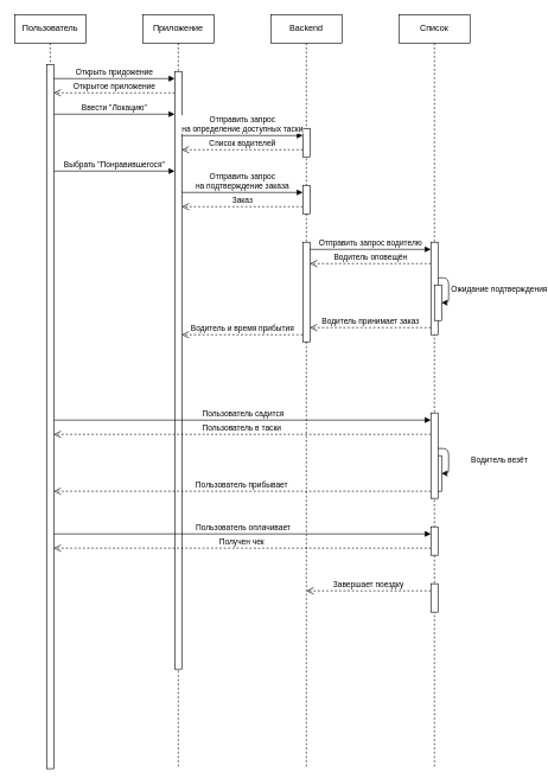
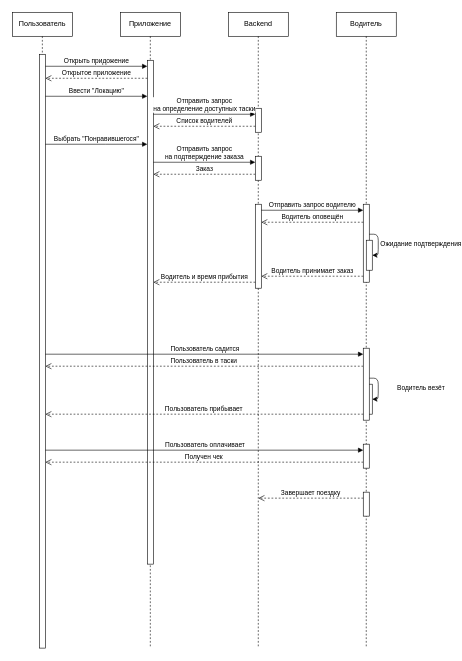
  <mxCell id="0" />
  <mxCell id="1" parent="0" />
  <mxCell id="2" value="Пользователь" style="shape=umlLifeline;perimeter=lifelinePerimeter;whiteSpace=wrap;html=1;container=0;dropTarget=0;collapsible=0;recursiveResize=0;outlineConnect=0;portConstraint=eastwest;newEdgeStyle={&quot;edgeStyle&quot;:&quot;elbowEdgeStyle&quot;,&quot;elbow&quot;:&quot;vertical&quot;,&quot;curved&quot;:0,&quot;rounded&quot;:0};" vertex="1" parent="1"><mxGeometry x="20" y="20" width="100" height="1060" as="geometry" /></mxCell>
  <mxCell id="3" value="" style="html=1;points=[];perimeter=orthogonalPerimeter;outlineConnect=0;targetShapes=umlLifeline;portConstraint=eastwest;newEdgeStyle={&quot;edgeStyle&quot;:&quot;elbowEdgeStyle&quot;,&quot;elbow&quot;:&quot;vertical&quot;,&quot;curved&quot;:0,&quot;rounded&quot;:0};" vertex="1" parent="2"><mxGeometry x="45" y="70" width="10" height="990" as="geometry" /></mxCell>
  <mxCell id="4" value="Приложение" style="shape=umlLifeline;perimeter=lifelinePerimeter;whiteSpace=wrap;html=1;container=0;dropTarget=0;collapsible=0;recursiveResize=0;outlineConnect=0;portConstraint=eastwest;newEdgeStyle={&quot;edgeStyle&quot;:&quot;elbowEdgeStyle&quot;,&quot;elbow&quot;:&quot;vertical&quot;,&quot;curved&quot;:0,&quot;rounded&quot;:0};" vertex="1" parent="1"><mxGeometry x="200" y="20" width="100" height="1060" as="geometry" /></mxCell>
  <mxCell id="5" value="" style="html=1;points=[];perimeter=orthogonalPerimeter;outlineConnect=0;targetShapes=umlLifeline;portConstraint=eastwest;newEdgeStyle={&quot;edgeStyle&quot;:&quot;elbowEdgeStyle&quot;,&quot;elbow&quot;:&quot;vertical&quot;,&quot;curved&quot;:0,&quot;rounded&quot;:0};" vertex="1" parent="4"><mxGeometry x="45" y="80" width="10" height="840" as="geometry" /></mxCell>
  <mxCell id="6" value="Пользователь садится" style="html=1;verticalAlign=bottom;endArrow=block;edgeStyle=elbowEdgeStyle;elbow=vertical;curved=0;rounded=0;" edge="1" parent="4"><mxGeometry x="0.002" relative="1" as="geometry"><mxPoint x="-125" y="570" as="sourcePoint" /><Array as="points"><mxPoint x="135.25" y="570" /></Array><mxPoint x="405" y="570" as="targetPoint" /><mxPoint as="offset" /></mxGeometry></mxCell>
  <mxCell id="7" value="Пользователь в таски" style="html=1;verticalAlign=bottom;endArrow=open;dashed=1;endSize=8;edgeStyle=elbowEdgeStyle;elbow=vertical;curved=0;rounded=0;" edge="1" parent="4"><mxGeometry x="0.004" relative="1" as="geometry"><mxPoint x="-125" y="589.999" as="targetPoint" /><Array as="points" /><mxPoint x="405" y="589.999" as="sourcePoint" /><mxPoint as="offset" /></mxGeometry></mxCell>
  <mxCell id="8" value="Получен чек" style="html=1;verticalAlign=bottom;endArrow=open;dashed=1;endSize=8;edgeStyle=elbowEdgeStyle;elbow=vertical;curved=0;rounded=0;" edge="1" parent="4"><mxGeometry x="0.003" relative="1" as="geometry"><mxPoint x="-125" y="750.111" as="targetPoint" /><Array as="points" /><mxPoint x="405" y="750" as="sourcePoint" /><mxPoint as="offset" /></mxGeometry></mxCell>
  <mxCell id="9" value="Открыть придожение" style="html=1;verticalAlign=bottom;endArrow=block;edgeStyle=elbowEdgeStyle;elbow=vertical;curved=0;rounded=0;" edge="1" parent="1"><mxGeometry x="0.002" relative="1" as="geometry"><mxPoint x="75" y="110" as="sourcePoint" /><Array as="points"><mxPoint x="160" y="110" /></Array><mxPoint x="245" y="110" as="targetPoint" /><mxPoint as="offset" /></mxGeometry></mxCell>
  <mxCell id="10" value="Открытое приложение" style="html=1;verticalAlign=bottom;endArrow=open;dashed=1;endSize=8;edgeStyle=elbowEdgeStyle;elbow=vertical;curved=0;rounded=0;" edge="1" parent="1"><mxGeometry x="0.003" relative="1" as="geometry"><mxPoint x="75" y="130" as="targetPoint" /><Array as="points"><mxPoint x="190" y="130" /><mxPoint x="170" y="250" /></Array><mxPoint x="245" y="130" as="sourcePoint" /><mxPoint as="offset" /></mxGeometry></mxCell>
  <mxCell id="11" value="Backend" style="shape=umlLifeline;perimeter=lifelinePerimeter;whiteSpace=wrap;html=1;container=0;dropTarget=0;collapsible=0;recursiveResize=0;outlineConnect=0;portConstraint=eastwest;newEdgeStyle={&quot;edgeStyle&quot;:&quot;elbowEdgeStyle&quot;,&quot;elbow&quot;:&quot;vertical&quot;,&quot;curved&quot;:0,&quot;rounded&quot;:0};" vertex="1" parent="1"><mxGeometry x="380" y="20" width="100" height="1060" as="geometry" /></mxCell>
  <mxCell id="12" value="" style="html=1;points=[];perimeter=orthogonalPerimeter;outlineConnect=0;targetShapes=umlLifeline;portConstraint=eastwest;newEdgeStyle={&quot;edgeStyle&quot;:&quot;elbowEdgeStyle&quot;,&quot;elbow&quot;:&quot;vertical&quot;,&quot;curved&quot;:0,&quot;rounded&quot;:0};" vertex="1" parent="11"><mxGeometry x="45" y="160" width="10" height="40" as="geometry" /></mxCell>
  <mxCell id="13" value="" style="html=1;points=[];perimeter=orthogonalPerimeter;outlineConnect=0;targetShapes=umlLifeline;portConstraint=eastwest;newEdgeStyle={&quot;edgeStyle&quot;:&quot;elbowEdgeStyle&quot;,&quot;elbow&quot;:&quot;vertical&quot;,&quot;curved&quot;:0,&quot;rounded&quot;:0};" vertex="1" parent="11"><mxGeometry x="45" y="320" width="10" height="140" as="geometry" /></mxCell>
  <mxCell id="14" value="Ввести &quot;Локацию&quot;" style="html=1;verticalAlign=bottom;endArrow=block;edgeStyle=elbowEdgeStyle;elbow=vertical;curved=0;rounded=0;" edge="1" parent="1"><mxGeometry x="0.004" relative="1" as="geometry"><mxPoint x="75" y="160" as="sourcePoint" /><Array as="points"><mxPoint x="165" y="160" /></Array><mxPoint x="245" y="160" as="targetPoint" /><mxPoint as="offset" /></mxGeometry></mxCell>
  <mxCell id="15" value="Отправить запрос&lt;br&gt;на определение доступных таски" style="html=1;verticalAlign=bottom;endArrow=block;edgeStyle=elbowEdgeStyle;elbow=vertical;curved=0;rounded=0;" edge="1" parent="1"><mxGeometry x="0.003" relative="1" as="geometry"><mxPoint x="255" y="190" as="sourcePoint" /><Array as="points"><mxPoint x="340" y="190" /></Array><mxPoint x="425" y="190" as="targetPoint" /><mxPoint as="offset" /></mxGeometry></mxCell>
  <mxCell id="16" value="Список водителей" style="html=1;verticalAlign=bottom;endArrow=open;dashed=1;endSize=8;edgeStyle=elbowEdgeStyle;elbow=vertical;curved=0;rounded=0;" edge="1" parent="1"><mxGeometry x="0.003" relative="1" as="geometry"><mxPoint x="255" y="210" as="targetPoint" /><Array as="points"><mxPoint x="365" y="210" /><mxPoint x="345" y="330" /></Array><mxPoint x="425" y="210" as="sourcePoint" /><mxPoint as="offset" /></mxGeometry></mxCell>
  <mxCell id="17" value="Выбрать &quot;Понравившегося&quot;" style="html=1;verticalAlign=bottom;endArrow=block;edgeStyle=elbowEdgeStyle;elbow=vertical;curved=0;rounded=0;" edge="1" parent="1" source="3" target="5"><mxGeometry x="0.003" relative="1" as="geometry"><mxPoint x="85" y="240" as="sourcePoint" /><Array as="points"><mxPoint x="175" y="240" /></Array><mxPoint x="240" y="240" as="targetPoint" /><mxPoint as="offset" /></mxGeometry></mxCell>
  <mxCell id="18" value="Заказ" style="html=1;verticalAlign=bottom;endArrow=open;dashed=1;endSize=8;edgeStyle=elbowEdgeStyle;elbow=vertical;curved=0;rounded=0;" edge="1" parent="1"><mxGeometry x="0.003" relative="1" as="geometry"><mxPoint x="255" y="290" as="targetPoint" /><Array as="points" /><mxPoint x="425" y="290" as="sourcePoint" /><mxPoint as="offset" /></mxGeometry></mxCell>
  <mxCell id="19" value="" style="html=1;points=[];perimeter=orthogonalPerimeter;outlineConnect=0;targetShapes=umlLifeline;portConstraint=eastwest;newEdgeStyle={&quot;edgeStyle&quot;:&quot;elbowEdgeStyle&quot;,&quot;elbow&quot;:&quot;vertical&quot;,&quot;curved&quot;:0,&quot;rounded&quot;:0};" vertex="1" parent="1"><mxGeometry x="425" y="260" width="10" height="40" as="geometry" /></mxCell>
  <mxCell id="20" value="Отправить запрос&lt;br&gt;на подтверждение заказа" style="html=1;verticalAlign=bottom;endArrow=block;edgeStyle=elbowEdgeStyle;elbow=vertical;curved=0;rounded=0;" edge="1" parent="1"><mxGeometry x="0.003" relative="1" as="geometry"><mxPoint x="255" y="270" as="sourcePoint" /><Array as="points"><mxPoint x="340" y="270" /></Array><mxPoint x="425" y="270" as="targetPoint" /><mxPoint as="offset" /></mxGeometry></mxCell>
- <mxCell id="21" value="Список" style="shape=umlLifeline;perimeter=lifelinePerimeter;whiteSpace=wrap;html=1;container=0;dropTarget=0;collapsible=0;recursiveResize=0;outlineConnect=0;portConstraint=eastwest;newEdgeStyle={&quot;edgeStyle&quot;:&quot;elbowEdgeStyle&quot;,&quot;elbow&quot;:&quot;vertical&quot;,&quot;curved&quot;:0,&quot;rounded&quot;:0};" vertex="1" parent="1"><mxGeometry x="560" y="20" width="100" height="1060" as="geometry" /></mxCell>
+ <mxCell id="21" value="Водитель" style="shape=umlLifeline;perimeter=lifelinePerimeter;whiteSpace=wrap;html=1;container=0;dropTarget=0;collapsible=0;recursiveResize=0;outlineConnect=0;portConstraint=eastwest;newEdgeStyle={&quot;edgeStyle&quot;:&quot;elbowEdgeStyle&quot;,&quot;elbow&quot;:&quot;vertical&quot;,&quot;curved&quot;:0,&quot;rounded&quot;:0};" vertex="1" parent="1"><mxGeometry x="560" y="20" width="100" height="1060" as="geometry" /></mxCell>
  <mxCell id="22" value="" style="html=1;points=[];perimeter=orthogonalPerimeter;outlineConnect=0;targetShapes=umlLifeline;portConstraint=eastwest;newEdgeStyle={&quot;edgeStyle&quot;:&quot;elbowEdgeStyle&quot;,&quot;elbow&quot;:&quot;vertical&quot;,&quot;curved&quot;:0,&quot;rounded&quot;:0};" vertex="1" parent="21"><mxGeometry x="45" y="320" width="10" height="130" as="geometry" /></mxCell>
  <mxCell id="23" value="" style="html=1;points=[];perimeter=orthogonalPerimeter;outlineConnect=0;targetShapes=umlLifeline;portConstraint=eastwest;newEdgeStyle={&quot;edgeStyle&quot;:&quot;elbowEdgeStyle&quot;,&quot;elbow&quot;:&quot;vertical&quot;,&quot;curved&quot;:0,&quot;rounded&quot;:0};" vertex="1" parent="21"><mxGeometry x="50" y="380" width="10" height="50" as="geometry" /></mxCell>
  <mxCell id="24" value="" style="endArrow=classic;html=1;edgeStyle=orthogonalEdgeStyle;" edge="1" parent="21" source="22" target="23"><mxGeometry width="50" height="50" relative="1" as="geometry"><mxPoint x="60" y="370" as="sourcePoint" /><mxPoint x="110" y="350" as="targetPoint" /><Array as="points"><mxPoint x="70" y="370" /><mxPoint x="70" y="405" /></Array></mxGeometry></mxCell>
  <mxCell id="25" value="Ожидание подтверждения" style="edgeLabel;html=1;align=center;verticalAlign=middle;resizable=0;points=[];" vertex="1" connectable="0" parent="24"><mxGeometry x="0.15" relative="1" as="geometry"><mxPoint x="70" y="-5" as="offset" /></mxGeometry></mxCell>
  <mxCell id="26" value="" style="html=1;points=[];perimeter=orthogonalPerimeter;outlineConnect=0;targetShapes=umlLifeline;portConstraint=eastwest;newEdgeStyle={&quot;edgeStyle&quot;:&quot;elbowEdgeStyle&quot;,&quot;elbow&quot;:&quot;vertical&quot;,&quot;curved&quot;:0,&quot;rounded&quot;:0};" vertex="1" parent="21"><mxGeometry x="50" y="620" width="10" height="50" as="geometry" /></mxCell>
  <mxCell id="27" value="" style="endArrow=classic;html=1;edgeStyle=orthogonalEdgeStyle;" edge="1" parent="21" target="26"><mxGeometry width="50" height="50" relative="1" as="geometry"><mxPoint x="55" y="610" as="sourcePoint" /><mxPoint x="110" y="590" as="targetPoint" /><Array as="points"><mxPoint x="70" y="610" /><mxPoint x="70" y="645" /></Array></mxGeometry></mxCell>
  <mxCell id="28" value="Водитель везёт" style="edgeLabel;html=1;align=center;verticalAlign=middle;resizable=0;points=[];" vertex="1" connectable="0" parent="27"><mxGeometry x="0.15" relative="1" as="geometry"><mxPoint x="70" y="-5" as="offset" /></mxGeometry></mxCell>
  <mxCell id="29" value="" style="html=1;points=[];perimeter=orthogonalPerimeter;outlineConnect=0;targetShapes=umlLifeline;portConstraint=eastwest;newEdgeStyle={&quot;edgeStyle&quot;:&quot;elbowEdgeStyle&quot;,&quot;elbow&quot;:&quot;vertical&quot;,&quot;curved&quot;:0,&quot;rounded&quot;:0};" vertex="1" parent="21"><mxGeometry x="45" y="800" width="10" height="40" as="geometry" /></mxCell>
  <mxCell id="30" value="" style="html=1;points=[];perimeter=orthogonalPerimeter;outlineConnect=0;targetShapes=umlLifeline;portConstraint=eastwest;newEdgeStyle={&quot;edgeStyle&quot;:&quot;elbowEdgeStyle&quot;,&quot;elbow&quot;:&quot;vertical&quot;,&quot;curved&quot;:0,&quot;rounded&quot;:0};" vertex="1" parent="21"><mxGeometry x="45" y="720" width="10" height="40" as="geometry" /></mxCell>
  <mxCell id="31" value="" style="html=1;points=[];perimeter=orthogonalPerimeter;outlineConnect=0;targetShapes=umlLifeline;portConstraint=eastwest;newEdgeStyle={&quot;edgeStyle&quot;:&quot;elbowEdgeStyle&quot;,&quot;elbow&quot;:&quot;vertical&quot;,&quot;curved&quot;:0,&quot;rounded&quot;:0};" vertex="1" parent="21"><mxGeometry x="45" y="560" width="10" height="120" as="geometry" /></mxCell>
  <mxCell id="32" value="Водитель оповещён" style="html=1;verticalAlign=bottom;endArrow=open;dashed=1;endSize=8;edgeStyle=elbowEdgeStyle;elbow=vertical;curved=0;rounded=0;" edge="1" parent="1"><mxGeometry x="0.005" relative="1" as="geometry"><mxPoint x="435" y="370" as="targetPoint" /><Array as="points" /><mxPoint x="605" y="370" as="sourcePoint" /><mxPoint as="offset" /></mxGeometry></mxCell>
  <mxCell id="33" value="Водитель и время прибытия" style="html=1;verticalAlign=bottom;endArrow=open;dashed=1;endSize=8;edgeStyle=elbowEdgeStyle;elbow=vertical;curved=0;rounded=0;" edge="1" parent="1"><mxGeometry x="0.005" relative="1" as="geometry"><mxPoint x="255" y="470" as="targetPoint" /><Array as="points" /><mxPoint x="425" y="470" as="sourcePoint" /><mxPoint as="offset" /></mxGeometry></mxCell>
  <mxCell id="34" value="Отправить запрос водителю" style="html=1;verticalAlign=bottom;endArrow=block;edgeStyle=elbowEdgeStyle;elbow=vertical;curved=0;rounded=0;" edge="1" parent="1" source="13" target="22"><mxGeometry x="0.003" relative="1" as="geometry"><mxPoint x="440" y="350" as="sourcePoint" /><Array as="points"><mxPoint x="515" y="350" /></Array><mxPoint x="600" y="350" as="targetPoint" /><mxPoint as="offset" /></mxGeometry></mxCell>
  <mxCell id="35" value="Водитель принимает заказ" style="html=1;verticalAlign=bottom;endArrow=open;dashed=1;endSize=8;edgeStyle=elbowEdgeStyle;elbow=vertical;curved=0;rounded=0;" edge="1" parent="1" target="13"><mxGeometry x="0.005" relative="1" as="geometry"><mxPoint x="450" y="460" as="targetPoint" /><Array as="points" /><mxPoint x="605" y="460" as="sourcePoint" /><mxPoint as="offset" /></mxGeometry></mxCell>
  <mxCell id="36" value="Пользователь прибывает" style="html=1;verticalAlign=bottom;endArrow=open;dashed=1;endSize=8;edgeStyle=elbowEdgeStyle;elbow=vertical;curved=0;rounded=0;" edge="1" parent="1" target="3"><mxGeometry x="0.004" relative="1" as="geometry"><mxPoint x="80.5" y="689.999" as="targetPoint" /><Array as="points" /><mxPoint x="605" y="690.019" as="sourcePoint" /><mxPoint as="offset" /></mxGeometry></mxCell>
  <mxCell id="37" value="Пользователь оплачивает" style="html=1;verticalAlign=bottom;endArrow=block;edgeStyle=elbowEdgeStyle;elbow=vertical;curved=0;rounded=0;" edge="1" parent="1" source="3"><mxGeometry x="0.002" relative="1" as="geometry"><mxPoint x="80" y="750" as="sourcePoint" /><Array as="points"><mxPoint x="320.25" y="750" /></Array><mxPoint x="605" y="750" as="targetPoint" /><mxPoint as="offset" /></mxGeometry></mxCell>
  <mxCell id="38" value="Завершает поездку" style="html=1;verticalAlign=bottom;endArrow=open;dashed=1;endSize=8;edgeStyle=elbowEdgeStyle;elbow=vertical;curved=0;rounded=0;" edge="1" parent="1"><mxGeometry x="0.003" relative="1" as="geometry"><mxPoint x="430.192" y="830" as="targetPoint" /><Array as="points"><mxPoint x="545" y="830" /><mxPoint x="525" y="950" /></Array><mxPoint x="605" y="830" as="sourcePoint" /><mxPoint as="offset" /></mxGeometry></mxCell>
